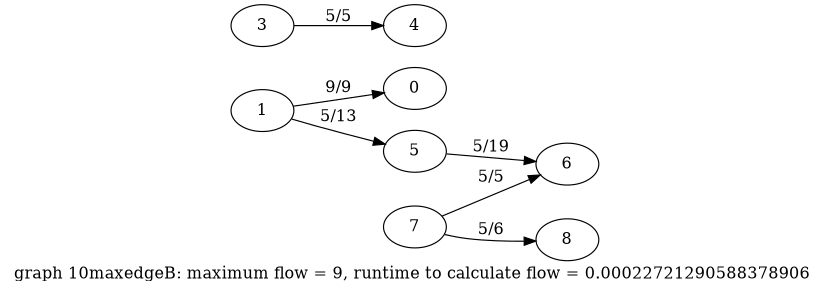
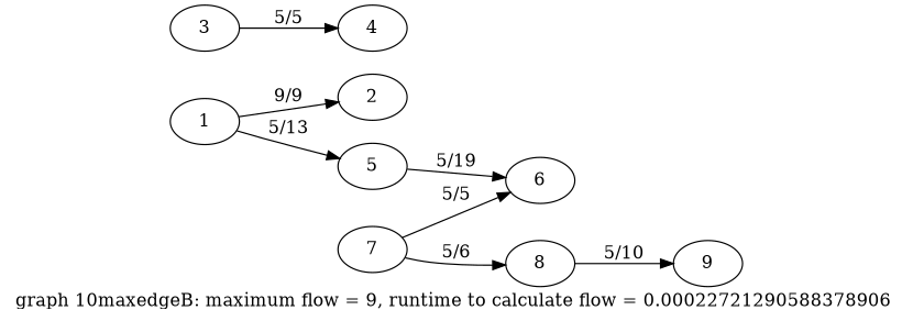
  digraph {
    label="graph 10maxedgeB: maximum flow = 9, runtime to calculate flow = 0.00022721290588378906 "
    rankdir=LR
    1
-   2 [label=0]
+   2
    5
    3
    4
    6
    7
    8
+   9
    1 -> 2 [label=" 9/9 "]
    1 -> 5 [label=" 5/13 "]
    5 -> 6 [label=" 5/19 "]
    3 -> 4 [label=" 5/5 "]
    7 -> 6 [label=" 5/5 "]
    7 -> 8 [label=" 5/6 "]
+   8 -> 9 [label=" 5/10 "]
  }
